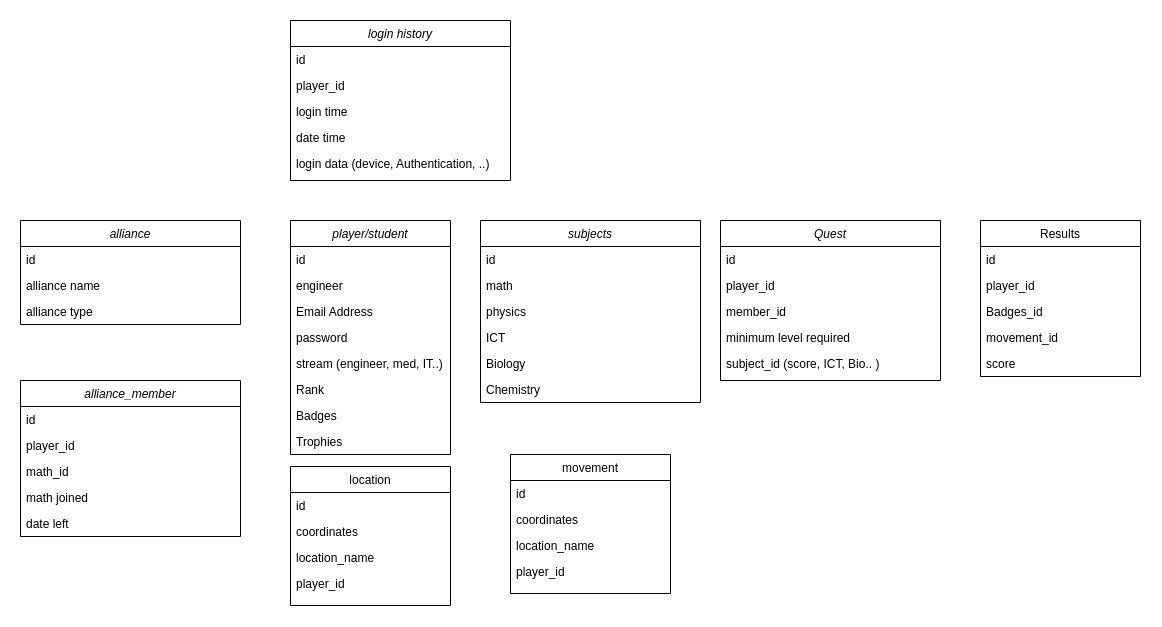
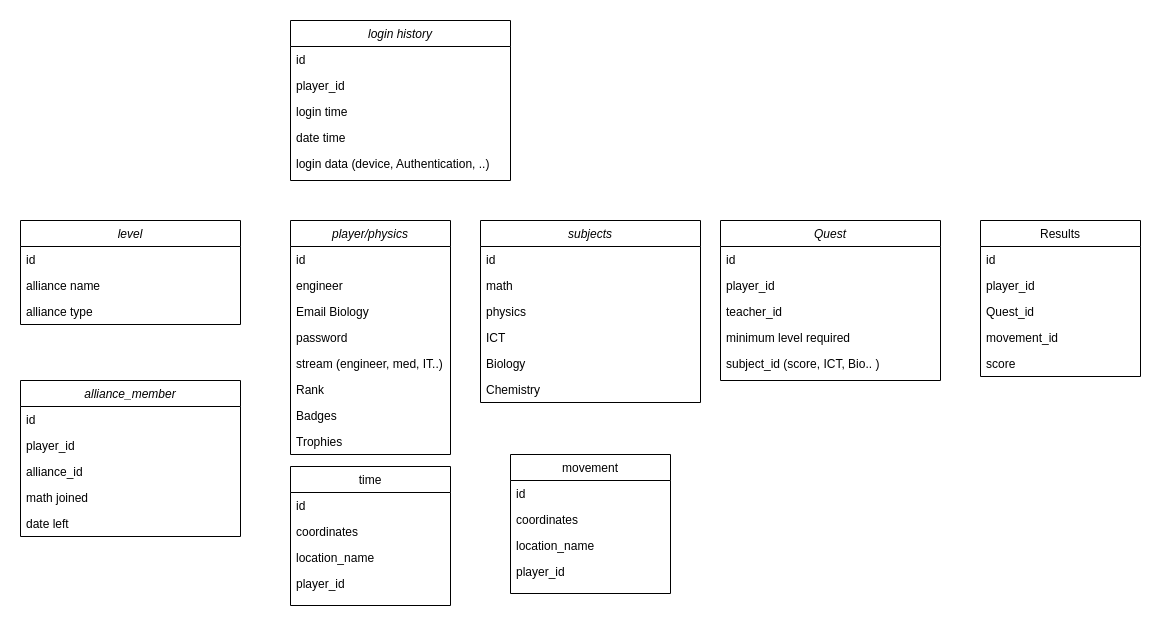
  <mxCell id="0" />
  <mxCell id="1" parent="0" />
- <mxCell id="2" value="player/student" style="swimlane;fontStyle=2;align=center;verticalAlign=top;childLayout=stackLayout;horizontal=1;startSize=26;horizontalStack=0;resizeParent=1;resizeLast=0;collapsible=1;marginBottom=0;rounded=0;shadow=0;strokeWidth=1;" parent="1" vertex="1"><mxGeometry x="290" y="220" width="160" height="234" as="geometry"><mxRectangle x="230" y="140" width="160" height="26" as="alternateBounds" /></mxGeometry></mxCell>
+ <mxCell id="2" value="player/physics" style="swimlane;fontStyle=2;align=center;verticalAlign=top;childLayout=stackLayout;horizontal=1;startSize=26;horizontalStack=0;resizeParent=1;resizeLast=0;collapsible=1;marginBottom=0;rounded=0;shadow=0;strokeWidth=1;" parent="1" vertex="1"><mxGeometry x="290" y="220" width="160" height="234" as="geometry"><mxRectangle x="230" y="140" width="160" height="26" as="alternateBounds" /></mxGeometry></mxCell>
  <mxCell id="3" value="id" style="text;align=left;verticalAlign=top;spacingLeft=4;spacingRight=4;overflow=hidden;rotatable=0;points=[[0,0.5],[1,0.5]];portConstraint=eastwest;" vertex="1" parent="2"><mxGeometry y="26" width="160" height="26" as="geometry" /></mxCell>
  <mxCell id="4" value="engineer" style="text;align=left;verticalAlign=top;spacingLeft=4;spacingRight=4;overflow=hidden;rotatable=0;points=[[0,0.5],[1,0.5]];portConstraint=eastwest;rounded=0;shadow=0;html=0;" parent="2" vertex="1"><mxGeometry y="52" width="160" height="26" as="geometry" /></mxCell>
- <mxCell id="5" value="Email Address" style="text;align=left;verticalAlign=top;spacingLeft=4;spacingRight=4;overflow=hidden;rotatable=0;points=[[0,0.5],[1,0.5]];portConstraint=eastwest;rounded=0;shadow=0;html=0;" parent="2" vertex="1"><mxGeometry y="78" width="160" height="26" as="geometry" /></mxCell>
+ <mxCell id="5" value="Email Biology" style="text;align=left;verticalAlign=top;spacingLeft=4;spacingRight=4;overflow=hidden;rotatable=0;points=[[0,0.5],[1,0.5]];portConstraint=eastwest;rounded=0;shadow=0;html=0;" parent="2" vertex="1"><mxGeometry y="78" width="160" height="26" as="geometry" /></mxCell>
  <mxCell id="6" value="password" style="text;align=left;verticalAlign=top;spacingLeft=4;spacingRight=4;overflow=hidden;rotatable=0;points=[[0,0.5],[1,0.5]];portConstraint=eastwest;" vertex="1" parent="2"><mxGeometry y="104" width="160" height="26" as="geometry" /></mxCell>
  <mxCell id="7" value="stream (engineer, med, IT..)" style="text;align=left;verticalAlign=top;spacingLeft=4;spacingRight=4;overflow=hidden;rotatable=0;points=[[0,0.5],[1,0.5]];portConstraint=eastwest;" parent="2" vertex="1"><mxGeometry y="130" width="160" height="26" as="geometry" /></mxCell>
  <mxCell id="8" value="Rank" style="text;align=left;verticalAlign=top;spacingLeft=4;spacingRight=4;overflow=hidden;rotatable=0;points=[[0,0.5],[1,0.5]];portConstraint=eastwest;" vertex="1" parent="2"><mxGeometry y="156" width="160" height="26" as="geometry" /></mxCell>
  <mxCell id="9" value="Badges" style="text;align=left;verticalAlign=top;spacingLeft=4;spacingRight=4;overflow=hidden;rotatable=0;points=[[0,0.5],[1,0.5]];portConstraint=eastwest;" vertex="1" parent="2"><mxGeometry y="182" width="160" height="26" as="geometry" /></mxCell>
  <mxCell id="10" value="Trophies" style="text;align=left;verticalAlign=top;spacingLeft=4;spacingRight=4;overflow=hidden;rotatable=0;points=[[0,0.5],[1,0.5]];portConstraint=eastwest;" vertex="1" parent="2"><mxGeometry y="208" width="160" height="26" as="geometry" /></mxCell>
- <mxCell id="11" value="location" style="swimlane;fontStyle=0;align=center;verticalAlign=top;childLayout=stackLayout;horizontal=1;startSize=26;horizontalStack=0;resizeParent=1;resizeLast=0;collapsible=1;marginBottom=0;rounded=0;shadow=0;strokeWidth=1;" parent="1" vertex="1"><mxGeometry x="290" y="466" width="160" height="139" as="geometry"><mxRectangle x="380" y="14" width="160" height="26" as="alternateBounds" /></mxGeometry></mxCell>
+ <mxCell id="11" value="time" style="swimlane;fontStyle=0;align=center;verticalAlign=top;childLayout=stackLayout;horizontal=1;startSize=26;horizontalStack=0;resizeParent=1;resizeLast=0;collapsible=1;marginBottom=0;rounded=0;shadow=0;strokeWidth=1;" parent="1" vertex="1"><mxGeometry x="290" y="466" width="160" height="139" as="geometry"><mxRectangle x="380" y="14" width="160" height="26" as="alternateBounds" /></mxGeometry></mxCell>
  <mxCell id="12" value="id" style="text;align=left;verticalAlign=top;spacingLeft=4;spacingRight=4;overflow=hidden;rotatable=0;points=[[0,0.5],[1,0.5]];portConstraint=eastwest;rounded=0;shadow=0;html=0;" vertex="1" parent="11"><mxGeometry y="26" width="160" height="26" as="geometry" /></mxCell>
  <mxCell id="13" value="coordinates" style="text;align=left;verticalAlign=top;spacingLeft=4;spacingRight=4;overflow=hidden;rotatable=0;points=[[0,0.5],[1,0.5]];portConstraint=eastwest;" parent="11" vertex="1"><mxGeometry y="52" width="160" height="26" as="geometry" /></mxCell>
  <mxCell id="14" value="location_name" style="text;align=left;verticalAlign=top;spacingLeft=4;spacingRight=4;overflow=hidden;rotatable=0;points=[[0,0.5],[1,0.5]];portConstraint=eastwest;rounded=0;shadow=0;html=0;" parent="11" vertex="1"><mxGeometry y="78" width="160" height="26" as="geometry" /></mxCell>
  <mxCell id="15" value="player_id" style="text;align=left;verticalAlign=top;spacingLeft=4;spacingRight=4;overflow=hidden;rotatable=0;points=[[0,0.5],[1,0.5]];portConstraint=eastwest;rounded=0;shadow=0;html=0;" parent="11" vertex="1"><mxGeometry y="104" width="160" height="26" as="geometry" /></mxCell>
  <mxCell id="16" value="login history" style="swimlane;fontStyle=2;align=center;verticalAlign=top;childLayout=stackLayout;horizontal=1;startSize=26;horizontalStack=0;resizeParent=1;resizeLast=0;collapsible=1;marginBottom=0;rounded=0;shadow=0;strokeWidth=1;" vertex="1" parent="1"><mxGeometry x="290" width="220" height="160" as="geometry" y="20"><mxRectangle x="230" y="140" width="160" height="26" as="alternateBounds" /></mxGeometry></mxCell>
  <mxCell id="17" value="id" style="text;align=left;verticalAlign=top;spacingLeft=4;spacingRight=4;overflow=hidden;rotatable=0;points=[[0,0.5],[1,0.5]];portConstraint=eastwest;rounded=0;shadow=0;html=0;" vertex="1" parent="16"><mxGeometry y="26" width="220" height="26" as="geometry" /></mxCell>
  <mxCell id="18" value="player_id" style="text;align=left;verticalAlign=top;spacingLeft=4;spacingRight=4;overflow=hidden;rotatable=0;points=[[0,0.5],[1,0.5]];portConstraint=eastwest;rounded=0;shadow=0;html=0;" vertex="1" parent="16"><mxGeometry y="52" width="220" height="26" as="geometry" /></mxCell>
  <mxCell id="19" value="login time" style="text;align=left;verticalAlign=top;spacingLeft=4;spacingRight=4;overflow=hidden;rotatable=0;points=[[0,0.5],[1,0.5]];portConstraint=eastwest;" vertex="1" parent="16"><mxGeometry y="78" width="220" height="26" as="geometry" /></mxCell>
  <mxCell id="20" value="date time" style="text;align=left;verticalAlign=top;spacingLeft=4;spacingRight=4;overflow=hidden;rotatable=0;points=[[0,0.5],[1,0.5]];portConstraint=eastwest;" vertex="1" parent="16"><mxGeometry y="104" width="220" height="26" as="geometry" /></mxCell>
  <mxCell id="21" value="login data (device, Authentication, ..)" style="text;align=left;verticalAlign=top;spacingLeft=4;spacingRight=4;overflow=hidden;rotatable=0;points=[[0,0.5],[1,0.5]];portConstraint=eastwest;" vertex="1" parent="16"><mxGeometry y="130" width="220" height="26" as="geometry" /></mxCell>
  <mxCell id="22" value="Quest" style="swimlane;fontStyle=2;align=center;verticalAlign=top;childLayout=stackLayout;horizontal=1;startSize=26;horizontalStack=0;resizeParent=1;resizeLast=0;collapsible=1;marginBottom=0;rounded=0;shadow=0;strokeWidth=1;" vertex="1" parent="1"><mxGeometry x="720" y="220" width="220" height="160" as="geometry"><mxRectangle x="230" y="140" width="160" height="26" as="alternateBounds" /></mxGeometry></mxCell>
  <mxCell id="23" value="id" style="text;align=left;verticalAlign=top;spacingLeft=4;spacingRight=4;overflow=hidden;rotatable=0;points=[[0,0.5],[1,0.5]];portConstraint=eastwest;rounded=0;shadow=0;html=0;" vertex="1" parent="22"><mxGeometry y="26" width="220" height="26" as="geometry" /></mxCell>
  <mxCell id="24" value="player_id" style="text;align=left;verticalAlign=top;spacingLeft=4;spacingRight=4;overflow=hidden;rotatable=0;points=[[0,0.5],[1,0.5]];portConstraint=eastwest;" vertex="1" parent="22"><mxGeometry y="52" width="220" height="26" as="geometry" /></mxCell>
- <mxCell id="25" value="member_id" style="text;align=left;verticalAlign=top;spacingLeft=4;spacingRight=4;overflow=hidden;rotatable=0;points=[[0,0.5],[1,0.5]];portConstraint=eastwest;" vertex="1" parent="22"><mxGeometry y="78" width="220" height="26" as="geometry" /></mxCell>
+ <mxCell id="25" value="teacher_id" style="text;align=left;verticalAlign=top;spacingLeft=4;spacingRight=4;overflow=hidden;rotatable=0;points=[[0,0.5],[1,0.5]];portConstraint=eastwest;" vertex="1" parent="22"><mxGeometry y="78" width="220" height="26" as="geometry" /></mxCell>
  <mxCell id="26" value="minimum level required" style="text;align=left;verticalAlign=top;spacingLeft=4;spacingRight=4;overflow=hidden;rotatable=0;points=[[0,0.5],[1,0.5]];portConstraint=eastwest;rounded=0;shadow=0;html=0;" vertex="1" parent="22"><mxGeometry y="104" width="220" height="26" as="geometry" /></mxCell>
  <mxCell id="27" value="subject_id (score, ICT, Bio.. )" style="text;align=left;verticalAlign=top;spacingLeft=4;spacingRight=4;overflow=hidden;rotatable=0;points=[[0,0.5],[1,0.5]];portConstraint=eastwest;" vertex="1" parent="22"><mxGeometry y="130" width="220" height="26" as="geometry" /></mxCell>
  <mxCell id="28" value="subjects" style="swimlane;fontStyle=2;align=center;verticalAlign=top;childLayout=stackLayout;horizontal=1;startSize=26;horizontalStack=0;resizeParent=1;resizeLast=0;collapsible=1;marginBottom=0;rounded=0;shadow=0;strokeWidth=1;" vertex="1" parent="1"><mxGeometry x="480" y="220" width="220" height="182" as="geometry"><mxRectangle x="230" y="140" width="160" height="26" as="alternateBounds" /></mxGeometry></mxCell>
  <mxCell id="29" value="id" style="text;align=left;verticalAlign=top;spacingLeft=4;spacingRight=4;overflow=hidden;rotatable=0;points=[[0,0.5],[1,0.5]];portConstraint=eastwest;rounded=0;shadow=0;html=0;" vertex="1" parent="28"><mxGeometry y="26" width="220" height="26" as="geometry" /></mxCell>
  <mxCell id="30" value="math" style="text;align=left;verticalAlign=top;spacingLeft=4;spacingRight=4;overflow=hidden;rotatable=0;points=[[0,0.5],[1,0.5]];portConstraint=eastwest;" vertex="1" parent="28"><mxGeometry y="52" width="220" height="26" as="geometry" /></mxCell>
  <mxCell id="31" value="physics" style="text;align=left;verticalAlign=top;spacingLeft=4;spacingRight=4;overflow=hidden;rotatable=0;points=[[0,0.5],[1,0.5]];portConstraint=eastwest;" vertex="1" parent="28"><mxGeometry y="78" width="220" height="26" as="geometry" /></mxCell>
  <mxCell id="32" value="ICT" style="text;align=left;verticalAlign=top;spacingLeft=4;spacingRight=4;overflow=hidden;rotatable=0;points=[[0,0.5],[1,0.5]];portConstraint=eastwest;rounded=0;shadow=0;html=0;" vertex="1" parent="28"><mxGeometry y="104" width="220" height="26" as="geometry" /></mxCell>
  <mxCell id="33" value="Biology" style="text;align=left;verticalAlign=top;spacingLeft=4;spacingRight=4;overflow=hidden;rotatable=0;points=[[0,0.5],[1,0.5]];portConstraint=eastwest;" vertex="1" parent="28"><mxGeometry y="130" width="220" height="26" as="geometry" /></mxCell>
  <mxCell id="34" value="Chemistry" style="text;align=left;verticalAlign=top;spacingLeft=4;spacingRight=4;overflow=hidden;rotatable=0;points=[[0,0.5],[1,0.5]];portConstraint=eastwest;" vertex="1" parent="28"><mxGeometry y="156" width="220" height="26" as="geometry" /></mxCell>
  <mxCell id="35" value="Results" style="swimlane;fontStyle=0;align=center;verticalAlign=top;childLayout=stackLayout;horizontal=1;startSize=26;horizontalStack=0;resizeParent=1;resizeLast=0;collapsible=1;marginBottom=0;rounded=0;shadow=0;strokeWidth=1;" vertex="1" parent="1"><mxGeometry x="980" y="220" width="160" height="156" as="geometry"><mxRectangle x="380" y="14" width="160" height="26" as="alternateBounds" /></mxGeometry></mxCell>
  <mxCell id="36" value="id" style="text;align=left;verticalAlign=top;spacingLeft=4;spacingRight=4;overflow=hidden;rotatable=0;points=[[0,0.5],[1,0.5]];portConstraint=eastwest;rounded=0;shadow=0;html=0;" vertex="1" parent="35"><mxGeometry y="26" width="160" height="26" as="geometry" /></mxCell>
  <mxCell id="37" value="player_id&#10;" style="text;align=left;verticalAlign=top;spacingLeft=4;spacingRight=4;overflow=hidden;rotatable=0;points=[[0,0.5],[1,0.5]];portConstraint=eastwest;rounded=0;shadow=0;html=0;" vertex="1" parent="35"><mxGeometry y="52" width="160" height="26" as="geometry" /></mxCell>
- <mxCell id="38" value="Badges_id" style="text;align=left;verticalAlign=top;spacingLeft=4;spacingRight=4;overflow=hidden;rotatable=0;points=[[0,0.5],[1,0.5]];portConstraint=eastwest;" vertex="1" parent="35"><mxGeometry y="78" width="160" height="26" as="geometry" /></mxCell>
+ <mxCell id="38" value="Quest_id" style="text;align=left;verticalAlign=top;spacingLeft=4;spacingRight=4;overflow=hidden;rotatable=0;points=[[0,0.5],[1,0.5]];portConstraint=eastwest;" vertex="1" parent="35"><mxGeometry y="78" width="160" height="26" as="geometry" /></mxCell>
  <mxCell id="39" value="movement_id" style="text;align=left;verticalAlign=top;spacingLeft=4;spacingRight=4;overflow=hidden;rotatable=0;points=[[0,0.5],[1,0.5]];portConstraint=eastwest;rounded=0;shadow=0;html=0;" vertex="1" parent="35"><mxGeometry y="104" width="160" height="26" as="geometry" /></mxCell>
  <mxCell id="40" value="score" style="text;align=left;verticalAlign=top;spacingLeft=4;spacingRight=4;overflow=hidden;rotatable=0;points=[[0,0.5],[1,0.5]];portConstraint=eastwest;rounded=0;shadow=0;html=0;" vertex="1" parent="35"><mxGeometry y="130" width="160" height="26" as="geometry" /></mxCell>
  <mxCell id="41" value="movement" style="swimlane;fontStyle=0;align=center;verticalAlign=top;childLayout=stackLayout;horizontal=1;startSize=26;horizontalStack=0;resizeParent=1;resizeLast=0;collapsible=1;marginBottom=0;rounded=0;shadow=0;strokeWidth=1;" vertex="1" parent="1"><mxGeometry x="510" y="454" width="160" height="139" as="geometry"><mxRectangle x="380" y="14" width="160" height="26" as="alternateBounds" /></mxGeometry></mxCell>
  <mxCell id="42" value="id" style="text;align=left;verticalAlign=top;spacingLeft=4;spacingRight=4;overflow=hidden;rotatable=0;points=[[0,0.5],[1,0.5]];portConstraint=eastwest;rounded=0;shadow=0;html=0;" vertex="1" parent="41"><mxGeometry y="26" width="160" height="26" as="geometry" /></mxCell>
  <mxCell id="43" value="coordinates" style="text;align=left;verticalAlign=top;spacingLeft=4;spacingRight=4;overflow=hidden;rotatable=0;points=[[0,0.5],[1,0.5]];portConstraint=eastwest;" vertex="1" parent="41"><mxGeometry y="52" width="160" height="26" as="geometry" /></mxCell>
  <mxCell id="44" value="location_name" style="text;align=left;verticalAlign=top;spacingLeft=4;spacingRight=4;overflow=hidden;rotatable=0;points=[[0,0.5],[1,0.5]];portConstraint=eastwest;rounded=0;shadow=0;html=0;" vertex="1" parent="41"><mxGeometry y="78" width="160" height="26" as="geometry" /></mxCell>
  <mxCell id="45" value="player_id" style="text;align=left;verticalAlign=top;spacingLeft=4;spacingRight=4;overflow=hidden;rotatable=0;points=[[0,0.5],[1,0.5]];portConstraint=eastwest;rounded=0;shadow=0;html=0;" vertex="1" parent="41"><mxGeometry y="104" width="160" height="26" as="geometry" /></mxCell>
- <mxCell id="46" value="alliance" style="swimlane;fontStyle=2;align=center;verticalAlign=top;childLayout=stackLayout;horizontal=1;startSize=26;horizontalStack=0;resizeParent=1;resizeLast=0;collapsible=1;marginBottom=0;rounded=0;shadow=0;strokeWidth=1;" vertex="1" parent="1"><mxGeometry x="20" y="220" width="220" height="104" as="geometry"><mxRectangle x="230" y="140" width="160" height="26" as="alternateBounds" /></mxGeometry></mxCell>
+ <mxCell id="46" value="level" style="swimlane;fontStyle=2;align=center;verticalAlign=top;childLayout=stackLayout;horizontal=1;startSize=26;horizontalStack=0;resizeParent=1;resizeLast=0;collapsible=1;marginBottom=0;rounded=0;shadow=0;strokeWidth=1;" vertex="1" parent="1"><mxGeometry x="20" y="220" width="220" height="104" as="geometry"><mxRectangle x="230" y="140" width="160" height="26" as="alternateBounds" /></mxGeometry></mxCell>
  <mxCell id="47" value="id" style="text;align=left;verticalAlign=top;spacingLeft=4;spacingRight=4;overflow=hidden;rotatable=0;points=[[0,0.5],[1,0.5]];portConstraint=eastwest;rounded=0;shadow=0;html=0;" vertex="1" parent="46"><mxGeometry y="26" width="220" height="26" as="geometry" /></mxCell>
  <mxCell id="48" value="alliance name" style="text;align=left;verticalAlign=top;spacingLeft=4;spacingRight=4;overflow=hidden;rotatable=0;points=[[0,0.5],[1,0.5]];portConstraint=eastwest;" vertex="1" parent="46"><mxGeometry y="52" width="220" height="26" as="geometry" /></mxCell>
  <mxCell id="49" value="alliance type" style="text;align=left;verticalAlign=top;spacingLeft=4;spacingRight=4;overflow=hidden;rotatable=0;points=[[0,0.5],[1,0.5]];portConstraint=eastwest;" vertex="1" parent="46"><mxGeometry y="78" width="220" height="26" as="geometry" /></mxCell>
  <mxCell id="50" value="alliance_member" style="swimlane;fontStyle=2;align=center;verticalAlign=top;childLayout=stackLayout;horizontal=1;startSize=26;horizontalStack=0;resizeParent=1;resizeLast=0;collapsible=1;marginBottom=0;rounded=0;shadow=0;strokeWidth=1;" vertex="1" parent="1"><mxGeometry x="20" y="380" width="220" height="156" as="geometry"><mxRectangle x="230" y="140" width="160" height="26" as="alternateBounds" /></mxGeometry></mxCell>
  <mxCell id="51" value="id" style="text;align=left;verticalAlign=top;spacingLeft=4;spacingRight=4;overflow=hidden;rotatable=0;points=[[0,0.5],[1,0.5]];portConstraint=eastwest;rounded=0;shadow=0;html=0;" vertex="1" parent="50"><mxGeometry y="26" width="220" height="26" as="geometry" /></mxCell>
  <mxCell id="52" value="player_id" style="text;align=left;verticalAlign=top;spacingLeft=4;spacingRight=4;overflow=hidden;rotatable=0;points=[[0,0.5],[1,0.5]];portConstraint=eastwest;" vertex="1" parent="50"><mxGeometry y="52" width="220" height="26" as="geometry" /></mxCell>
- <mxCell id="53" value="math_id" style="text;align=left;verticalAlign=top;spacingLeft=4;spacingRight=4;overflow=hidden;rotatable=0;points=[[0,0.5],[1,0.5]];portConstraint=eastwest;" vertex="1" parent="50"><mxGeometry y="78" width="220" height="26" as="geometry" /></mxCell>
+ <mxCell id="53" value="alliance_id" style="text;align=left;verticalAlign=top;spacingLeft=4;spacingRight=4;overflow=hidden;rotatable=0;points=[[0,0.5],[1,0.5]];portConstraint=eastwest;" vertex="1" parent="50"><mxGeometry y="78" width="220" height="26" as="geometry" /></mxCell>
  <mxCell id="54" value="math joined" style="text;align=left;verticalAlign=top;spacingLeft=4;spacingRight=4;overflow=hidden;rotatable=0;points=[[0,0.5],[1,0.5]];portConstraint=eastwest;rounded=0;shadow=0;html=0;" vertex="1" parent="50"><mxGeometry y="104" width="220" height="26" as="geometry" /></mxCell>
  <mxCell id="55" value="date left" style="text;align=left;verticalAlign=top;spacingLeft=4;spacingRight=4;overflow=hidden;rotatable=0;points=[[0,0.5],[1,0.5]];portConstraint=eastwest;rounded=0;shadow=0;html=0;" vertex="1" parent="50"><mxGeometry y="130" width="220" height="26" as="geometry" /></mxCell>
